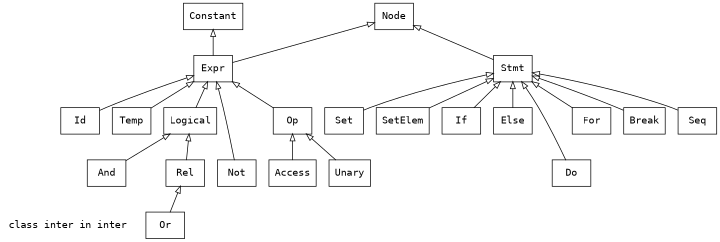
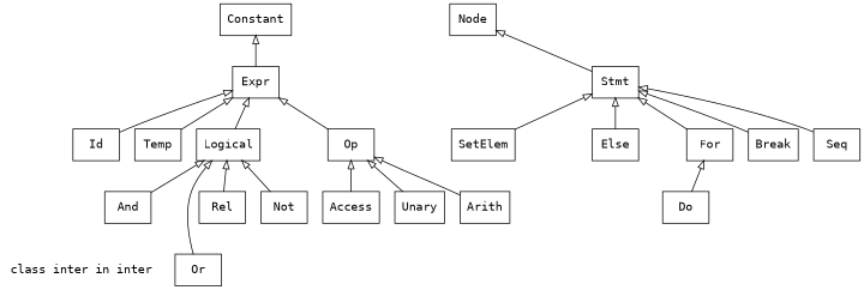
  digraph {
    rankdir=BT
    node [fontname=Consolas shape=record]
    edge [arrowhead=empty fontname=Consolas]
    n1 [label="class inter in inter" shape=plaintext]
    Stmt
    "Node"
    Expr
    Constant
-   Set
    SetElem
-   If
    Else
    For
    Do
    Break
    Seq
    Id
    Temp
    Logical
    Op
    And
    Or
    Rel
    Not
    Access
    Unary
+   Arith
    Stmt -> "Node"
-   Expr -> "Node"
    Expr -> Constant
-   Set -> Stmt
    SetElem -> Stmt
-   If -> Stmt
    Else -> Stmt
    For -> Stmt
-   Do -> Stmt
+   Do -> For
    Break -> Stmt
    Seq -> Stmt
    Id -> Expr
    Temp -> Expr
    Logical -> Expr
    Op -> Expr
    And -> Logical
-   Or -> Rel
+   Or -> Logical
    Rel -> Logical
-   Not -> Expr
+   Not -> Logical
    Access -> Op
    Unary -> Op
+   Arith -> Op
  }
